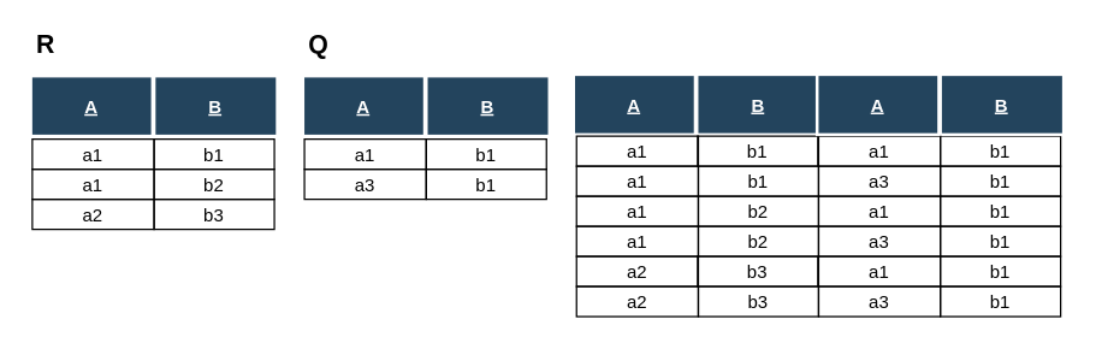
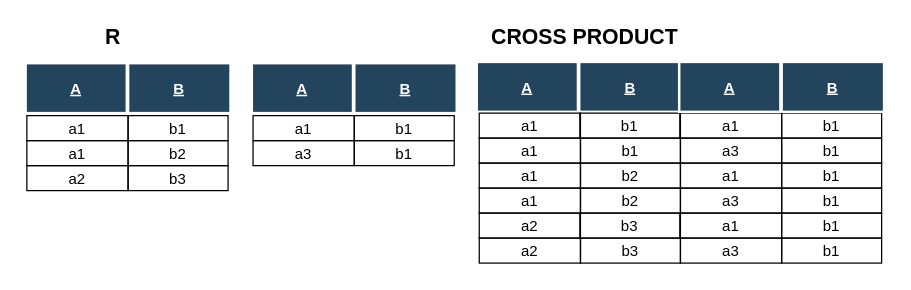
  <mxCell id="0" />
  <mxCell id="1" parent="0" />
  <mxCell id="2" value="b1" style="fillColor=none;" parent="1" vertex="1"><mxGeometry x="102" y="92" width="80" height="20" as="geometry" /></mxCell>
  <mxCell id="3" value="B" style="fillColor=#23445D;strokeColor=#FFFFFF;strokeWidth=2;fontColor=#FFFFFF;fontStyle=5" parent="1" vertex="1"><mxGeometry x="102" y="50" width="82" height="40" as="geometry" /></mxCell>
- <mxCell id="4" value="R" style="text;html=1;strokeColor=none;fillColor=none;align=left;verticalAlign=middle;whiteSpace=wrap;rounded=0;strokeWidth=3;fontStyle=1;fontSize=17;" parent="1" vertex="1"><mxGeometry x="21.5" y="20" width="40" height="20" as="geometry" /></mxCell>
+ <mxCell id="4" value="R" style="text;html=1;strokeColor=none;fillColor=none;align=left;verticalAlign=middle;whiteSpace=wrap;rounded=0;strokeWidth=3;fontStyle=1;fontSize=17;" parent="1" vertex="1"><mxGeometry x="81.5" y="20" width="40" height="20" as="geometry" /></mxCell>
  <mxCell id="5" value="a1" style="fillColor=none;" parent="1" vertex="1"><mxGeometry x="21" y="92" width="81" height="20" as="geometry" /></mxCell>
  <mxCell id="6" value="A" style="fillColor=#23445D;strokeColor=#FFFFFF;strokeWidth=2;fontColor=#FFFFFF;fontStyle=5" parent="1" vertex="1"><mxGeometry x="20" y="50" width="81" height="40" as="geometry" /></mxCell>
  <mxCell id="7" value="b2" style="fillColor=none;" parent="1" vertex="1"><mxGeometry x="102" y="112" width="80" height="20" as="geometry" /></mxCell>
  <mxCell id="8" value="a1" style="fillColor=none;" parent="1" vertex="1"><mxGeometry x="21" y="112" width="81" height="20" as="geometry" /></mxCell>
  <mxCell id="9" value="b3" style="fillColor=none;" parent="1" vertex="1"><mxGeometry x="102" y="132" width="80" height="20" as="geometry" /></mxCell>
  <mxCell id="10" value="a2" style="fillColor=none;" parent="1" vertex="1"><mxGeometry x="21" y="132" width="81" height="20" as="geometry" /></mxCell>
  <mxCell id="11" value="b1" style="fillColor=none;" parent="1" vertex="1"><mxGeometry x="283" y="92" width="80" height="20" as="geometry" /></mxCell>
  <mxCell id="12" value="B" style="fillColor=#23445D;strokeColor=#FFFFFF;strokeWidth=2;fontColor=#FFFFFF;fontStyle=5" parent="1" vertex="1"><mxGeometry x="283" y="50" width="82" height="40" as="geometry" /></mxCell>
- <mxCell id="13" value="Q" style="text;html=1;strokeColor=none;fillColor=none;align=left;verticalAlign=middle;whiteSpace=wrap;rounded=0;strokeWidth=3;fontStyle=1;fontSize=17;" parent="1" vertex="1"><mxGeometry x="202.5" y="20" width="40" height="20" as="geometry" /></mxCell>
  <mxCell id="14" value="a1" style="fillColor=none;" parent="1" vertex="1"><mxGeometry x="202" y="92" width="81" height="20" as="geometry" /></mxCell>
  <mxCell id="15" value="A" style="fillColor=#23445D;strokeColor=#FFFFFF;strokeWidth=2;fontColor=#FFFFFF;fontStyle=5" parent="1" vertex="1"><mxGeometry x="201" y="50" width="81" height="40" as="geometry" /></mxCell>
  <mxCell id="16" value="b1" style="fillColor=none;" parent="1" vertex="1"><mxGeometry x="283" y="112" width="80" height="20" as="geometry" /></mxCell>
  <mxCell id="17" value="a3" style="fillColor=none;" parent="1" vertex="1"><mxGeometry x="202" y="112" width="81" height="20" as="geometry" /></mxCell>
  <mxCell id="18" value="B" style="fillColor=#23445D;strokeColor=#FFFFFF;strokeWidth=2;fontColor=#FFFFFF;fontStyle=5" parent="1" vertex="1"><mxGeometry x="463" y="49" width="82" height="40" as="geometry" /></mxCell>
+ <mxCell id="19" value="CROSS PRODUCT" style="text;html=1;strokeColor=none;fillColor=none;align=left;verticalAlign=middle;whiteSpace=wrap;rounded=0;strokeWidth=3;fontStyle=1;fontSize=17;" parent="1" vertex="1"><mxGeometry x="391" y="20" width="170" height="20" as="geometry" /></mxCell>
  <mxCell id="20" value="A" style="fillColor=#23445D;strokeColor=#FFFFFF;strokeWidth=2;fontColor=#FFFFFF;fontStyle=5" parent="1" vertex="1"><mxGeometry x="381" y="49" width="81" height="40" as="geometry" /></mxCell>
  <mxCell id="21" value="b1" style="fillColor=none;" parent="1" vertex="1"><mxGeometry x="463.5" y="90" width="80" height="20" as="geometry" /></mxCell>
  <mxCell id="22" value="a1" style="fillColor=none;" parent="1" vertex="1"><mxGeometry x="383" y="90" width="81" height="20" as="geometry" /></mxCell>
  <mxCell id="23" value="b1" style="fillColor=none;" vertex="1" parent="1"><mxGeometry x="625" y="90" width="80" height="20" as="geometry" /></mxCell>
  <mxCell id="24" value="B" style="fillColor=#23445D;strokeColor=#FFFFFF;strokeWidth=2;fontColor=#FFFFFF;fontStyle=5" vertex="1" parent="1"><mxGeometry x="625" y="49" width="82" height="40" as="geometry" /></mxCell>
  <mxCell id="25" value="a1" style="fillColor=none;" vertex="1" parent="1"><mxGeometry x="544" y="90" width="81" height="20" as="geometry" /></mxCell>
  <mxCell id="26" value="A" style="fillColor=#23445D;strokeColor=#FFFFFF;strokeWidth=2;fontColor=#FFFFFF;fontStyle=5" vertex="1" parent="1"><mxGeometry x="543" y="49" width="81" height="40" as="geometry" /></mxCell>
  <mxCell id="27" value="b1" style="fillColor=none;" vertex="1" parent="1"><mxGeometry x="625" y="110" width="80" height="20" as="geometry" /></mxCell>
  <mxCell id="28" value="a3" style="fillColor=none;" vertex="1" parent="1"><mxGeometry x="544" y="110" width="81" height="20" as="geometry" /></mxCell>
  <mxCell id="29" value="b1" style="fillColor=none;" vertex="1" parent="1"><mxGeometry x="464" y="110" width="80" height="20" as="geometry" /></mxCell>
  <mxCell id="30" value="a1" style="fillColor=none;" vertex="1" parent="1"><mxGeometry x="383" y="110" width="81" height="20" as="geometry" /></mxCell>
  <mxCell id="31" value="b2" style="fillColor=none;" vertex="1" parent="1"><mxGeometry x="464" y="130" width="80" height="20" as="geometry" /></mxCell>
  <mxCell id="32" value="a1" style="fillColor=none;" vertex="1" parent="1"><mxGeometry x="383" y="130" width="81" height="20" as="geometry" /></mxCell>
  <mxCell id="33" value="b2" style="fillColor=none;" vertex="1" parent="1"><mxGeometry x="464" y="150" width="80" height="20" as="geometry" /></mxCell>
  <mxCell id="34" value="a1" style="fillColor=none;" vertex="1" parent="1"><mxGeometry x="383" y="150" width="81" height="20" as="geometry" /></mxCell>
  <mxCell id="35" value="b1" style="fillColor=none;" vertex="1" parent="1"><mxGeometry x="625" y="130" width="80" height="20" as="geometry" /></mxCell>
  <mxCell id="36" value="a1" style="fillColor=none;" vertex="1" parent="1"><mxGeometry x="544" y="130" width="81" height="20" as="geometry" /></mxCell>
  <mxCell id="37" value="b1" style="fillColor=none;" vertex="1" parent="1"><mxGeometry x="625" y="150" width="80" height="20" as="geometry" /></mxCell>
  <mxCell id="38" value="a3" style="fillColor=none;" vertex="1" parent="1"><mxGeometry x="544" y="150" width="81" height="20" as="geometry" /></mxCell>
  <mxCell id="39" value="b3" style="fillColor=none;" vertex="1" parent="1"><mxGeometry x="463.5" y="170" width="80" height="20" as="geometry" /></mxCell>
  <mxCell id="40" value="a2" style="fillColor=none;" vertex="1" parent="1"><mxGeometry x="383" y="170" width="81" height="20" as="geometry" /></mxCell>
  <mxCell id="41" value="b1" style="fillColor=none;" vertex="1" parent="1"><mxGeometry x="625" y="170" width="80" height="20" as="geometry" /></mxCell>
  <mxCell id="42" value="a1" style="fillColor=none;" vertex="1" parent="1"><mxGeometry x="544" y="170" width="81" height="20" as="geometry" /></mxCell>
  <mxCell id="43" value="b1" style="fillColor=none;" vertex="1" parent="1"><mxGeometry x="625" y="190" width="80" height="20" as="geometry" /></mxCell>
  <mxCell id="44" value="a3" style="fillColor=none;" vertex="1" parent="1"><mxGeometry x="544" y="190" width="81" height="20" as="geometry" /></mxCell>
  <mxCell id="45" value="b3" style="fillColor=none;" vertex="1" parent="1"><mxGeometry x="464" y="190" width="80" height="20" as="geometry" /></mxCell>
  <mxCell id="46" value="a2" style="fillColor=none;" vertex="1" parent="1"><mxGeometry x="383" y="190" width="81" height="20" as="geometry" /></mxCell>
